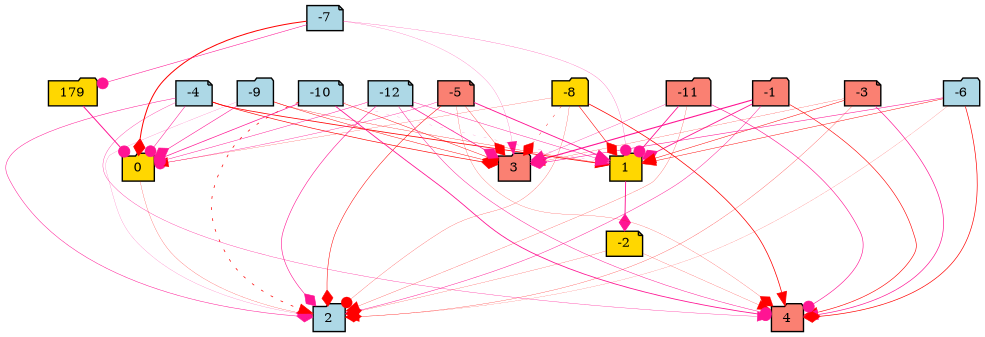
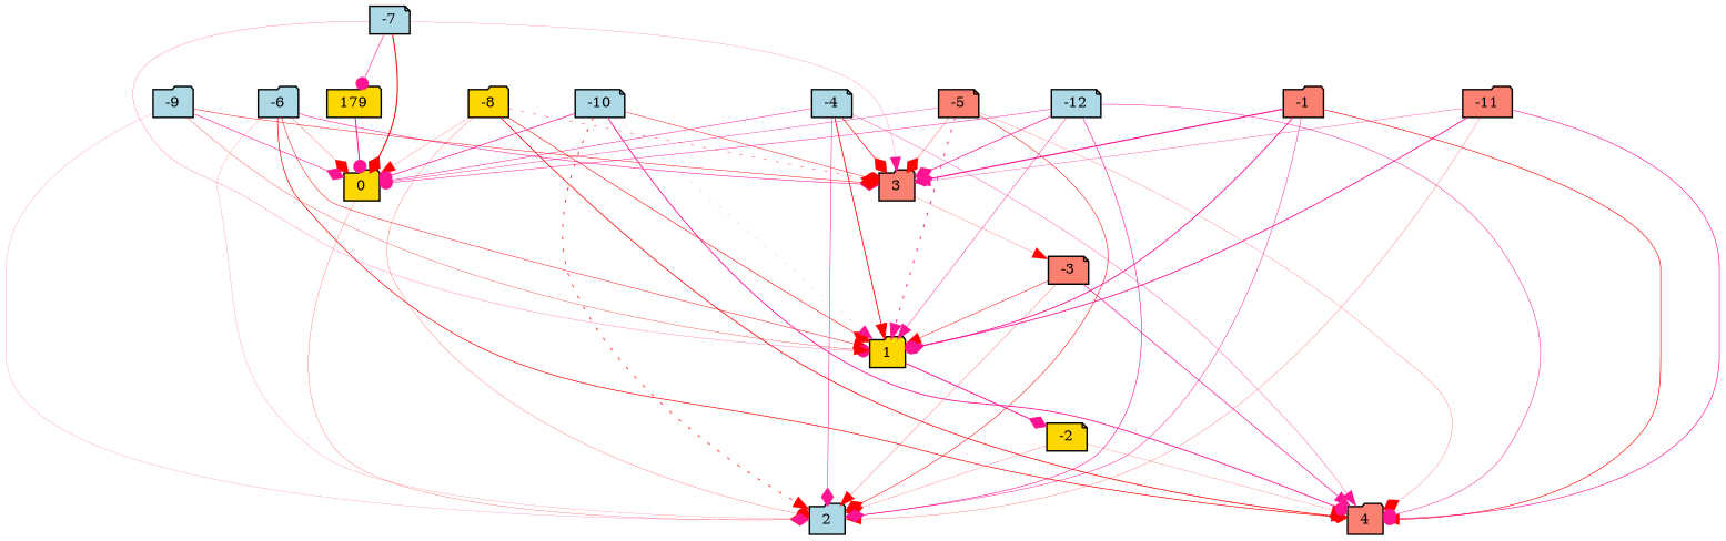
  digraph {
    node [fillcolor=lightblue fontsize=9 shape=folder style=filled]
    edge [arrowhead=diamond color=deeppink style=solid]
    -1 [fillcolor=salmon height=0.2 width=0.2]
    1 [fillcolor=gold height=0.2 width=0.2]
    2 [height=0.2 width=0.2]
    3 [fillcolor=salmon height=0.2 width=0.2]
    4 [fillcolor=salmon height=0.2 width=0.2]
    -2 [fillcolor=gold height=0.2 shape=note width=0.2]
    -3 [fillcolor=salmon height=0.2 shape=note width=0.2]
    -4 [height=0.2 shape=note width=0.2]
    0 [fillcolor=gold height=0.2 width=0.2]
    -5 [fillcolor=salmon height=0.2 shape=note width=0.2]
    -6 [height=0.2 width=0.2]
    -7 [height=0.2 shape=note width=0.2]
    179 [fillcolor=gold height=0.2 width=0.2]
    -8 [fillcolor=gold height=0.2 width=0.2]
    -9 [height=0.2 width=0.2]
    -10 [height=0.2 shape=note width=0.2]
    -11 [fillcolor=salmon height=0.2 width=0.2]
    -12 [height=0.2 shape=note width=0.2]
    -1 -> 1 [penwidth=0.6193465669613085]
    -1 -> 2 [penwidth=0.33232450132185876]
    -1 -> 3 [penwidth=0.7928341393660053]
    -1 -> 4 [arrowhead=normal color=red penwidth=0.4364809896456039]
    1 -> -2 [penwidth=0.6542769717354552]
    -2 -> 2 [color=red penwidth=0.14603671751723363]
    -2 -> 4 [arrowhead=normal color=red penwidth=0.13591849191284583]
    -3 -> 1 [arrowhead=normal color=red penwidth=0.3469523326690417]
    -3 -> 2 [arrowhead=normal color=red penwidth=0.18215023769492023]
-   -3 -> 3 [arrowhead=normal color=red penwidth=0.1530599794788406]
+   3 -> -3 [arrowhead=normal color=red penwidth=0.1530599794788406]
    -3 -> 4 [arrowhead=normal penwidth=0.48193078259379485]
    -4 -> 1 [arrowhead=normal color=red penwidth=0.5675546577944088]
    -4 -> 2 [penwidth=0.3559730153265953]
    -4 -> 3 [color=red penwidth=0.45536915444654036]
    -4 -> 4 [arrowhead=normal penwidth=0.24301248594960814]
    -4 -> 0 [arrowhead=dot penwidth=0.3610945539774607]
    0 -> 2 [color=red penwidth=0.15346972577642592]
-   -5 -> 1 [arrowhead=normal penwidth=0.6502082417863181]
+   -5 -> 1 [arrowhead=normal penwidth=0.6502082417863181 style=dotted]
    -5 -> 2 [color=red penwidth=0.3656810969584532]
    -5 -> 3 [color=red penwidth=0.21481195192782337]
    -5 -> 4 [color=red penwidth=0.14517745675323612]
    -5 -> 0 [arrowhead=dot penwidth=0.27484152222063074]
    -6 -> 1 [arrowhead=normal color=red penwidth=0.32617343544600824]
    -6 -> 2 [color=red penwidth=0.10670233378098552]
    -6 -> 3 [penwidth=0.3903675956430639]
    -6 -> 4 [color=red penwidth=0.48150459681544566]
+   -6 -> 0 [color=red penwidth=0.1844938338491501]
    -7 -> 1 [arrowhead=dot penwidth=0.17007141931176514]
    -7 -> 3 [arrowhead=normal penwidth=0.14159344909490185]
    -7 -> 0 [color=red penwidth=0.7161806396178255]
    -7 -> 179 [arrowhead=dot penwidth=0.39278403088888003]
    179 -> 0 [arrowhead=dot penwidth=0.7012242699744563]
    -8 -> 1 [color=red penwidth=0.39304016283166343]
    -8 -> 2 [arrowhead=dot color=red penwidth=0.1584710614790716]
    -8 -> 3 [color=red penwidth=0.27423063112700086 style=dotted]
    -8 -> 4 [arrowhead=normal color=red penwidth=0.5324585714063351]
    -8 -> 0 [arrowhead=normal color=red penwidth=0.14219968820216283]
    -9 -> 1 [arrowhead=normal color=red penwidth=0.21509814713180403]
    -9 -> 2 [penwidth=0.12581316515252672]
    -9 -> 3 [color=red penwidth=0.3232764288419545]
    -9 -> 0 [penwidth=0.39986469770180166]
    -10 -> 1 [arrowhead=normal penwidth=0.11194465443751767 style=dotted]
    -10 -> 2 [arrowhead=normal color=red penwidth=0.5212277565107215 style=dotted]
    -10 -> 3 [arrowhead=dot color=red penwidth=0.3135183883470031]
    -10 -> 4 [arrowhead=dot penwidth=0.6020530441485415]
    -10 -> 0 [arrowhead=dot penwidth=0.5055118024474872]
    -11 -> 1 [arrowhead=dot penwidth=0.6055341249103428]
    -11 -> 2 [arrowhead=normal color=red penwidth=0.1604875193585038]
    -11 -> 3 [arrowhead=normal penwidth=0.23293352402109946]
    -11 -> 4 [arrowhead=dot penwidth=0.44221494680886675]
    -12 -> 1 [arrowhead=normal penwidth=0.31268962524205]
    -12 -> 2 [penwidth=0.42073006042589756]
    -12 -> 3 [penwidth=0.5117501233981692]
    -12 -> 4 [arrowhead=dot penwidth=0.33853935692933984]
    -12 -> 0 [arrowhead=dot penwidth=0.33095680915251835]
  }
